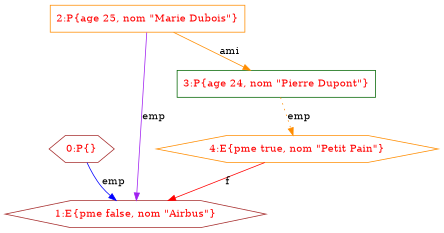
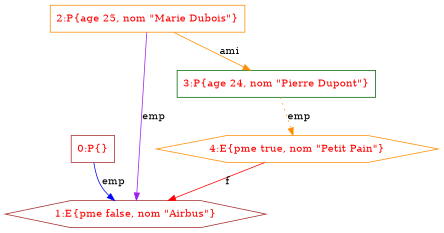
  digraph {
    node [fontcolor="#FF0000" shape=hexagon color=brown]
    edge [color=darkorange style=solid]
-   n1 [label="0:P{}"]
+   n1 [label="0:P{}" shape=box]
    n2 [label="1:E{pme false, nom \"Airbus\"}"]
    n3 [label="2:P{age 25, nom \"Marie Dubois\"}" shape=box color=darkorange]
    n4 [label="3:P{age 24, nom \"Pierre Dupont\"}" shape=box color=darkgreen]
    n5 [label="4:E{pme true, nom \"Petit Pain\"}" color=darkorange]
    n1 -> n2 [color=blue label=emp]
    n3 -> n2 [color=purple label=emp]
    n3 -> n4 [label=ami]
    n4 -> n5 [label=emp style=dotted]
    n5 -> n2 [color=red label=f]
  }
